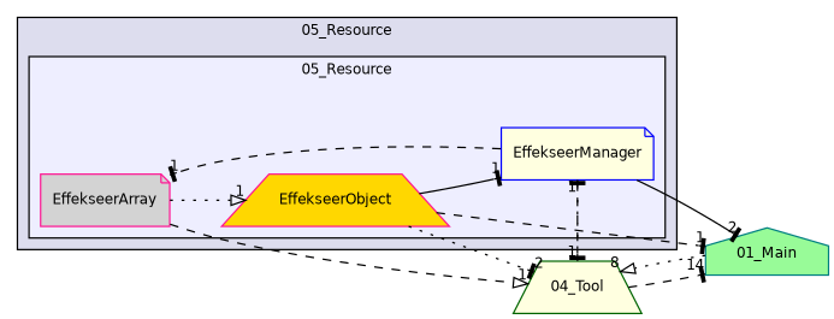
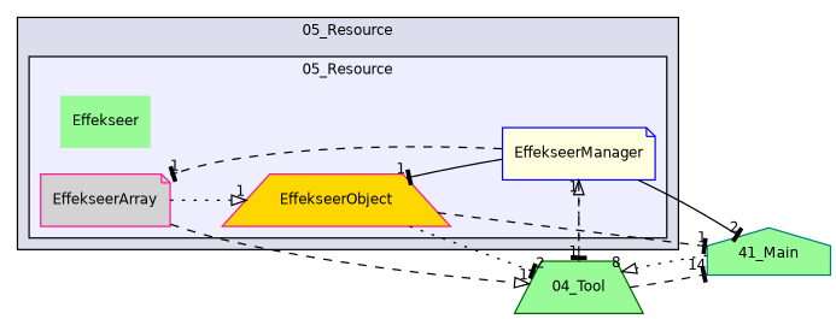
  digraph {
    compound=true
    rankdir=LR
    node [fontname=Helvetica fontsize=10 shape=note style=filled fillcolor=palegreen color=teal]
    edge [headlabel=1 labeldistance=1.5 labelfontname=Helvetica labelfontsize=10 style=dashed arrowhead=tee]
+   n1 [label=Effekseer shape=plaintext]
    n2 [color=deeppink fillcolor=lightgrey label=EffekseerArray]
    n3 [color=blue fillcolor=lightyellow label=EffekseerManager]
    n4 [color=deeppink fillcolor=gold label=EffekseerObject shape=trapezium]
-   n5 [color=darkgreen fillcolor=lightyellow label="04_Tool" shape=trapezium]
-   n6 [label="01_Main" shape=house]
+   n5 [color=darkgreen label="04_Tool" shape=trapezium]
+   n6 [label="41_Main" shape=house]
    subgraph cluster_1 {
      bgcolor="#ddddee"
      fontname=Helvetica
      fontsize=10
      label="05_Resource"
      pencolor=black
      subgraph cluster_2 {
        bgcolor="#eeeeff"
        fontname=Helvetica
        fontsize=10
        pencolor=black
+       n1
        n2
        n3
        n4
      }
    }
    n2 -> n4 [style=dotted arrowhead=onormal]
    n2 -> n5 [arrowhead=onormal]
    n3 -> n2
-   n4 -> n3 [style=solid]
+   n3 -> n4 [style=solid]
    n3 -> n5
    n3 -> n6 [headlabel=2 style=solid]
    n4 -> n5 [headlabel=2 style=dotted]
    n4 -> n6
-   n5 -> n3 [style=dotted]
+   n5 -> n3 [style=dotted arrowhead=onormal]
    n5 -> n6 [headlabel=14]
    n6 -> n5 [headlabel=8 style=dotted arrowhead=onormal]
  }
